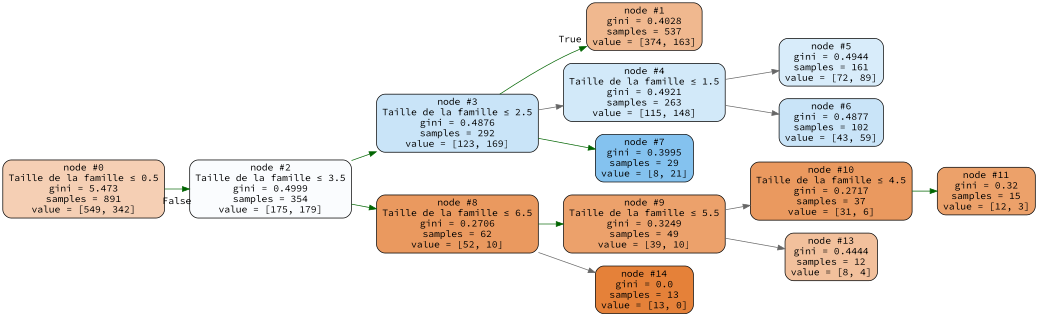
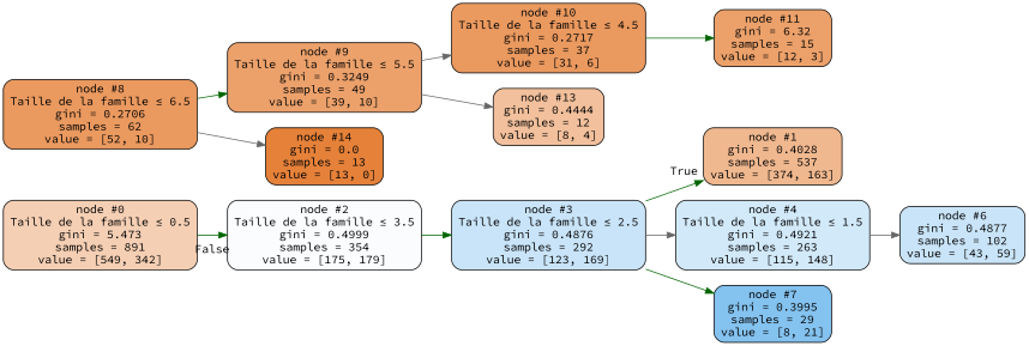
  digraph {
    fontname="Source Code Pro"
    rankdir=LR
    node [color=black fillcolor="#399de545" fontname="Source Code Pro" shape=box style="filled, rounded"]
    edge [color=darkgreen fontname="Source Code Pro"]
    n1 [fillcolor="#e5813960" label=<node &#35;0<br/>Taille de la famille &le; 0.5<br/>gini = 5.473<br/>samples = 891<br/>value = [549, 342]>]
    n2 [fillcolor="#399de506" label=<node &#35;2<br/>Taille de la famille &le; 3.5<br/>gini = 0.4999<br/>samples = 354<br/>value = [175, 179]>]
    n3 [fillcolor="#e5813990" label=<node &#35;1<br/>gini = 0.4028<br/>samples = 537<br/>value = [374, 163]>]
    n4 [label=<node &#35;3<br/>Taille de la famille &le; 2.5<br/>gini = 0.4876<br/>samples = 292<br/>value = [123, 169]>]
    n5 [fillcolor="#e58139ce" label=<node &#35;8<br/>Taille de la famille &le; 6.5<br/>gini = 0.2706<br/>samples = 62<br/>value = [52, 10]>]
    n6 [fillcolor="#399de539" label=<node &#35;4<br/>Taille de la famille &le; 1.5<br/>gini = 0.4921<br/>samples = 263<br/>value = [115, 148]>]
    n7 [fillcolor="#399de59e" label=<node &#35;7<br/>gini = 0.3995<br/>samples = 29<br/>value = [8, 21]>]
    n8 [fillcolor="#e58139be" label=<node &#35;9<br/>Taille de la famille &le; 5.5<br/>gini = 0.3249<br/>samples = 49<br/>value = [39, 10]>]
    n9 [fillcolor="#e58139ff" label=<node &#35;14<br/>gini = 0.0<br/>samples = 13<br/>value = [13, 0]>]
-   n10 [fillcolor="#399de531" label=<node &#35;5<br/>gini = 0.4944<br/>samples = 161<br/>value = [72, 89]>]
    n11 [label=<node &#35;6<br/>gini = 0.4877<br/>samples = 102<br/>value = [43, 59]>]
    n12 [fillcolor="#e58139ce" label=<node &#35;10<br/>Taille de la famille &le; 4.5<br/>gini = 0.2717<br/>samples = 37<br/>value = [31, 6]>]
    n13 [fillcolor="#e581397f" label=<node &#35;13<br/>gini = 0.4444<br/>samples = 12<br/>value = [8, 4]>]
-   n14 [fillcolor="#e58139bf" label=<node &#35;11<br/>gini = 0.32<br/>samples = 15<br/>value = [12, 3]>]
+   n14 [fillcolor="#e58139bf" label=<node &#35;11<br/>gini = 6.32<br/>samples = 15<br/>value = [12, 3]>]
    n1 -> n2 [headlabel=False labelangle=45 labeldistance=2.5]
    n2 -> n4
-   n2 -> n5
    n4 -> n3 [headlabel=True labelangle=-45 labeldistance=2.5]
    n4 -> n6 [color=gray40]
    n4 -> n7
    n5 -> n8
    n5 -> n9 [color=gray40]
-   n6 -> n10 [color=gray40]
    n6 -> n11 [color=gray40]
    n8 -> n12 [color=gray40]
    n8 -> n13 [color=gray40]
    n12 -> n14
  }
